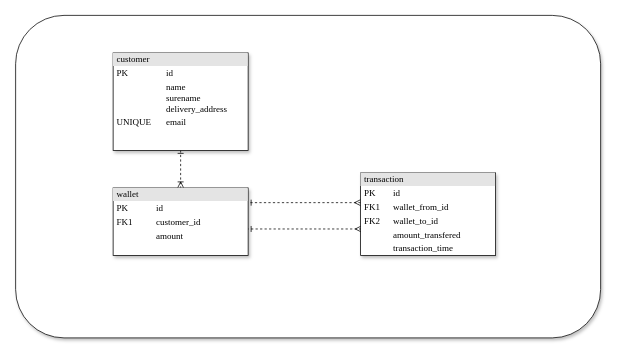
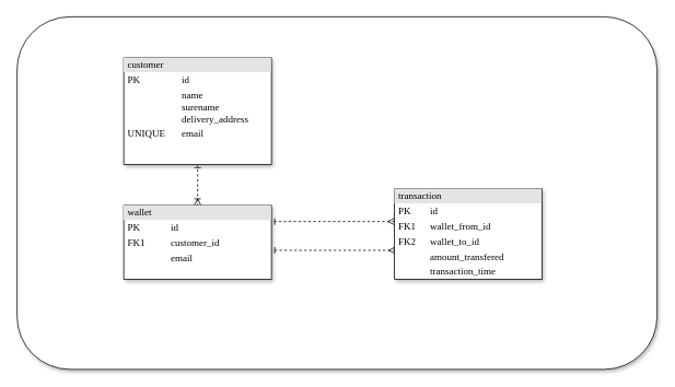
  <mxCell id="0" />
  <mxCell id="1" parent="0" />
  <mxCell id="2" value="" style="rounded=1;whiteSpace=wrap;html=1;shadow=1;glass=0;sketch=0;" vertex="1" parent="1"><mxGeometry x="20" y="20" width="780" height="430" as="geometry" /></mxCell>
  <mxCell id="3" style="edgeStyle=orthogonalEdgeStyle;html=1;entryX=0.5;entryY=0;dashed=1;labelBackgroundColor=none;startArrow=ERone;endArrow=ERoneToMany;fontFamily=Verdana;fontSize=12;align=left;startFill=0;" parent="1" source="4" target="8" edge="1"><mxGeometry relative="1" as="geometry" /></mxCell>
  <mxCell id="4" value="&lt;div style=&quot;box-sizing: border-box ; width: 100% ; background: #e4e4e4 ; padding: 2px&quot;&gt;&amp;nbsp;customer&lt;/div&gt;&lt;table style=&quot;width: 100% ; font-size: 1em&quot; cellpadding=&quot;2&quot; cellspacing=&quot;0&quot;&gt;&lt;tbody&gt;&lt;tr&gt;&lt;td&gt;&amp;nbsp;PK&lt;/td&gt;&lt;td&gt;id&lt;/td&gt;&lt;/tr&gt;&lt;tr&gt;&lt;td&gt;&lt;br&gt;&lt;/td&gt;&lt;td&gt;name&lt;br&gt;surename&lt;br&gt;delivery_address&lt;/td&gt;&lt;/tr&gt;&lt;tr&gt;&lt;td&gt;&amp;nbsp;UNIQUE&lt;/td&gt;&lt;td&gt;email&lt;/td&gt;&lt;/tr&gt;&lt;tr&gt;&lt;td&gt;&lt;/td&gt;&lt;td&gt;&lt;/td&gt;&lt;/tr&gt;&lt;/tbody&gt;&lt;/table&gt;" style="verticalAlign=top;align=left;overflow=fill;html=1;rounded=0;shadow=1;comic=0;labelBackgroundColor=none;strokeWidth=1;fontFamily=Verdana;fontSize=12" parent="1" vertex="1"><mxGeometry x="150" y="70" width="180" height="130" as="geometry" /></mxCell>
  <mxCell id="5" style="edgeStyle=orthogonalEdgeStyle;rounded=0;orthogonalLoop=1;jettySize=auto;html=1;dashed=1;startArrow=ERmany;startFill=0;endArrow=ERone;endFill=0;exitX=0.005;exitY=0.68;exitDx=0;exitDy=0;exitPerimeter=0;" parent="1" source="7" target="8" edge="1"><mxGeometry relative="1" as="geometry"><mxPoint x="410" y="295" as="sourcePoint" /><Array as="points"><mxPoint x="350" y="305" /><mxPoint x="350" y="305" /></Array></mxGeometry></mxCell>
  <mxCell id="6" style="edgeStyle=orthogonalEdgeStyle;rounded=0;orthogonalLoop=1;jettySize=auto;html=1;entryX=1;entryY=0.219;entryDx=0;entryDy=0;entryPerimeter=0;dashed=1;startArrow=ERmany;startFill=0;endArrow=ERone;endFill=0;" parent="1" source="7" target="8" edge="1"><mxGeometry relative="1" as="geometry"><Array as="points"><mxPoint x="375" y="270" /></Array></mxGeometry></mxCell>
  <mxCell id="7" value="&lt;div style=&quot;box-sizing: border-box ; width: 100% ; background: #e4e4e4 ; padding: 2px&quot;&gt;&amp;nbsp;transaction&lt;/div&gt;&lt;table style=&quot;width: 100% ; font-size: 1em&quot; cellpadding=&quot;2&quot; cellspacing=&quot;0&quot;&gt;&lt;tbody&gt;&lt;tr&gt;&lt;td&gt;&amp;nbsp;PK&lt;/td&gt;&lt;td&gt;id&lt;/td&gt;&lt;/tr&gt;&lt;tr&gt;&lt;td&gt;&amp;nbsp;FK1&lt;/td&gt;&lt;td&gt;wallet_from_id&lt;/td&gt;&lt;/tr&gt;&lt;tr&gt;&lt;td&gt;&amp;nbsp;FK2&lt;/td&gt;&lt;td&gt;wallet_to_id&lt;br&gt;&lt;/td&gt;&lt;/tr&gt;&lt;tr&gt;&lt;td&gt;&lt;br&gt;&lt;/td&gt;&lt;td&gt;amount_transfered&lt;/td&gt;&lt;/tr&gt;&lt;tr&gt;&lt;td&gt;&lt;br&gt;&lt;/td&gt;&lt;td&gt;transaction_time&lt;/td&gt;&lt;/tr&gt;&lt;/tbody&gt;&lt;/table&gt;" style="verticalAlign=top;align=left;overflow=fill;html=1;rounded=0;shadow=1;comic=0;labelBackgroundColor=none;strokeWidth=1;fontFamily=Verdana;fontSize=12;sketch=0;" parent="1" vertex="1"><mxGeometry x="480" y="230" width="180" height="110" as="geometry" /></mxCell>
- <mxCell id="8" value="&lt;div style=&quot;box-sizing: border-box ; width: 100% ; background: #e4e4e4 ; padding: 2px&quot;&gt;&amp;nbsp;wallet&lt;/div&gt;&lt;table style=&quot;width: 100% ; font-size: 1em&quot; cellpadding=&quot;2&quot; cellspacing=&quot;0&quot;&gt;&lt;tbody&gt;&lt;tr&gt;&lt;td&gt;&amp;nbsp;PK&lt;/td&gt;&lt;td&gt;id&lt;/td&gt;&lt;/tr&gt;&lt;tr&gt;&lt;td&gt;&amp;nbsp;FK1&lt;/td&gt;&lt;td&gt;customer_id&lt;/td&gt;&lt;/tr&gt;&lt;tr&gt;&lt;td&gt;&lt;/td&gt;&lt;td&gt;amount&lt;/td&gt;&lt;/tr&gt;&lt;tr&gt;&lt;td&gt;&lt;/td&gt;&lt;td&gt;&lt;/td&gt;&lt;/tr&gt;&lt;/tbody&gt;&lt;/table&gt;" style="verticalAlign=top;align=left;overflow=fill;html=1;rounded=0;shadow=1;comic=0;labelBackgroundColor=none;strokeWidth=1;fontFamily=Verdana;fontSize=12" parent="1" vertex="1"><mxGeometry x="150" y="250" width="180" height="90" as="geometry" /></mxCell>
+ <mxCell id="8" value="&lt;div style=&quot;box-sizing: border-box ; width: 100% ; background: #e4e4e4 ; padding: 2px&quot;&gt;&amp;nbsp;wallet&lt;/div&gt;&lt;table style=&quot;width: 100% ; font-size: 1em&quot; cellpadding=&quot;2&quot; cellspacing=&quot;0&quot;&gt;&lt;tbody&gt;&lt;tr&gt;&lt;td&gt;&amp;nbsp;PK&lt;/td&gt;&lt;td&gt;id&lt;/td&gt;&lt;/tr&gt;&lt;tr&gt;&lt;td&gt;&amp;nbsp;FK1&lt;/td&gt;&lt;td&gt;customer_id&lt;/td&gt;&lt;/tr&gt;&lt;tr&gt;&lt;td&gt;&lt;/td&gt;&lt;td&gt;email&lt;/td&gt;&lt;/tr&gt;&lt;tr&gt;&lt;td&gt;&lt;/td&gt;&lt;td&gt;&lt;/td&gt;&lt;/tr&gt;&lt;/tbody&gt;&lt;/table&gt;" style="verticalAlign=top;align=left;overflow=fill;html=1;rounded=0;shadow=1;comic=0;labelBackgroundColor=none;strokeWidth=1;fontFamily=Verdana;fontSize=12" parent="1" vertex="1"><mxGeometry x="150" y="250" width="180" height="90" as="geometry" /></mxCell>
